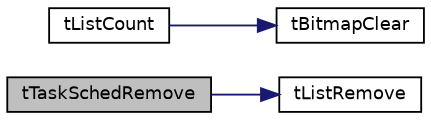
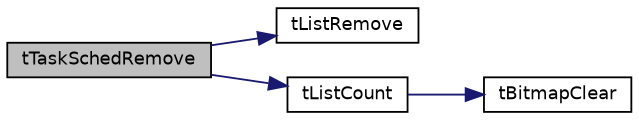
  digraph {
    rankdir=LR
    node [color=black fillcolor=white fontname=Helvetica fontsize=10 shape=record style=filled]
    edge [color=midnightblue fontname=Helvetica fontsize=10 labelfontname=Helvetica labelfontsize=10 style=solid]
    n1 [fillcolor=grey75 fontcolor=black height=0.2 label=tTaskSchedRemove width=0.4]
    n2 [height=0.2 label=tListRemove width=0.4]
    n3 [height=0.2 label=tListCount width=0.4]
    n4 [height=0.2 label=tBitmapClear width=0.4]
    n1 -> n2
+   n1 -> n3
    n3 -> n4
  }
